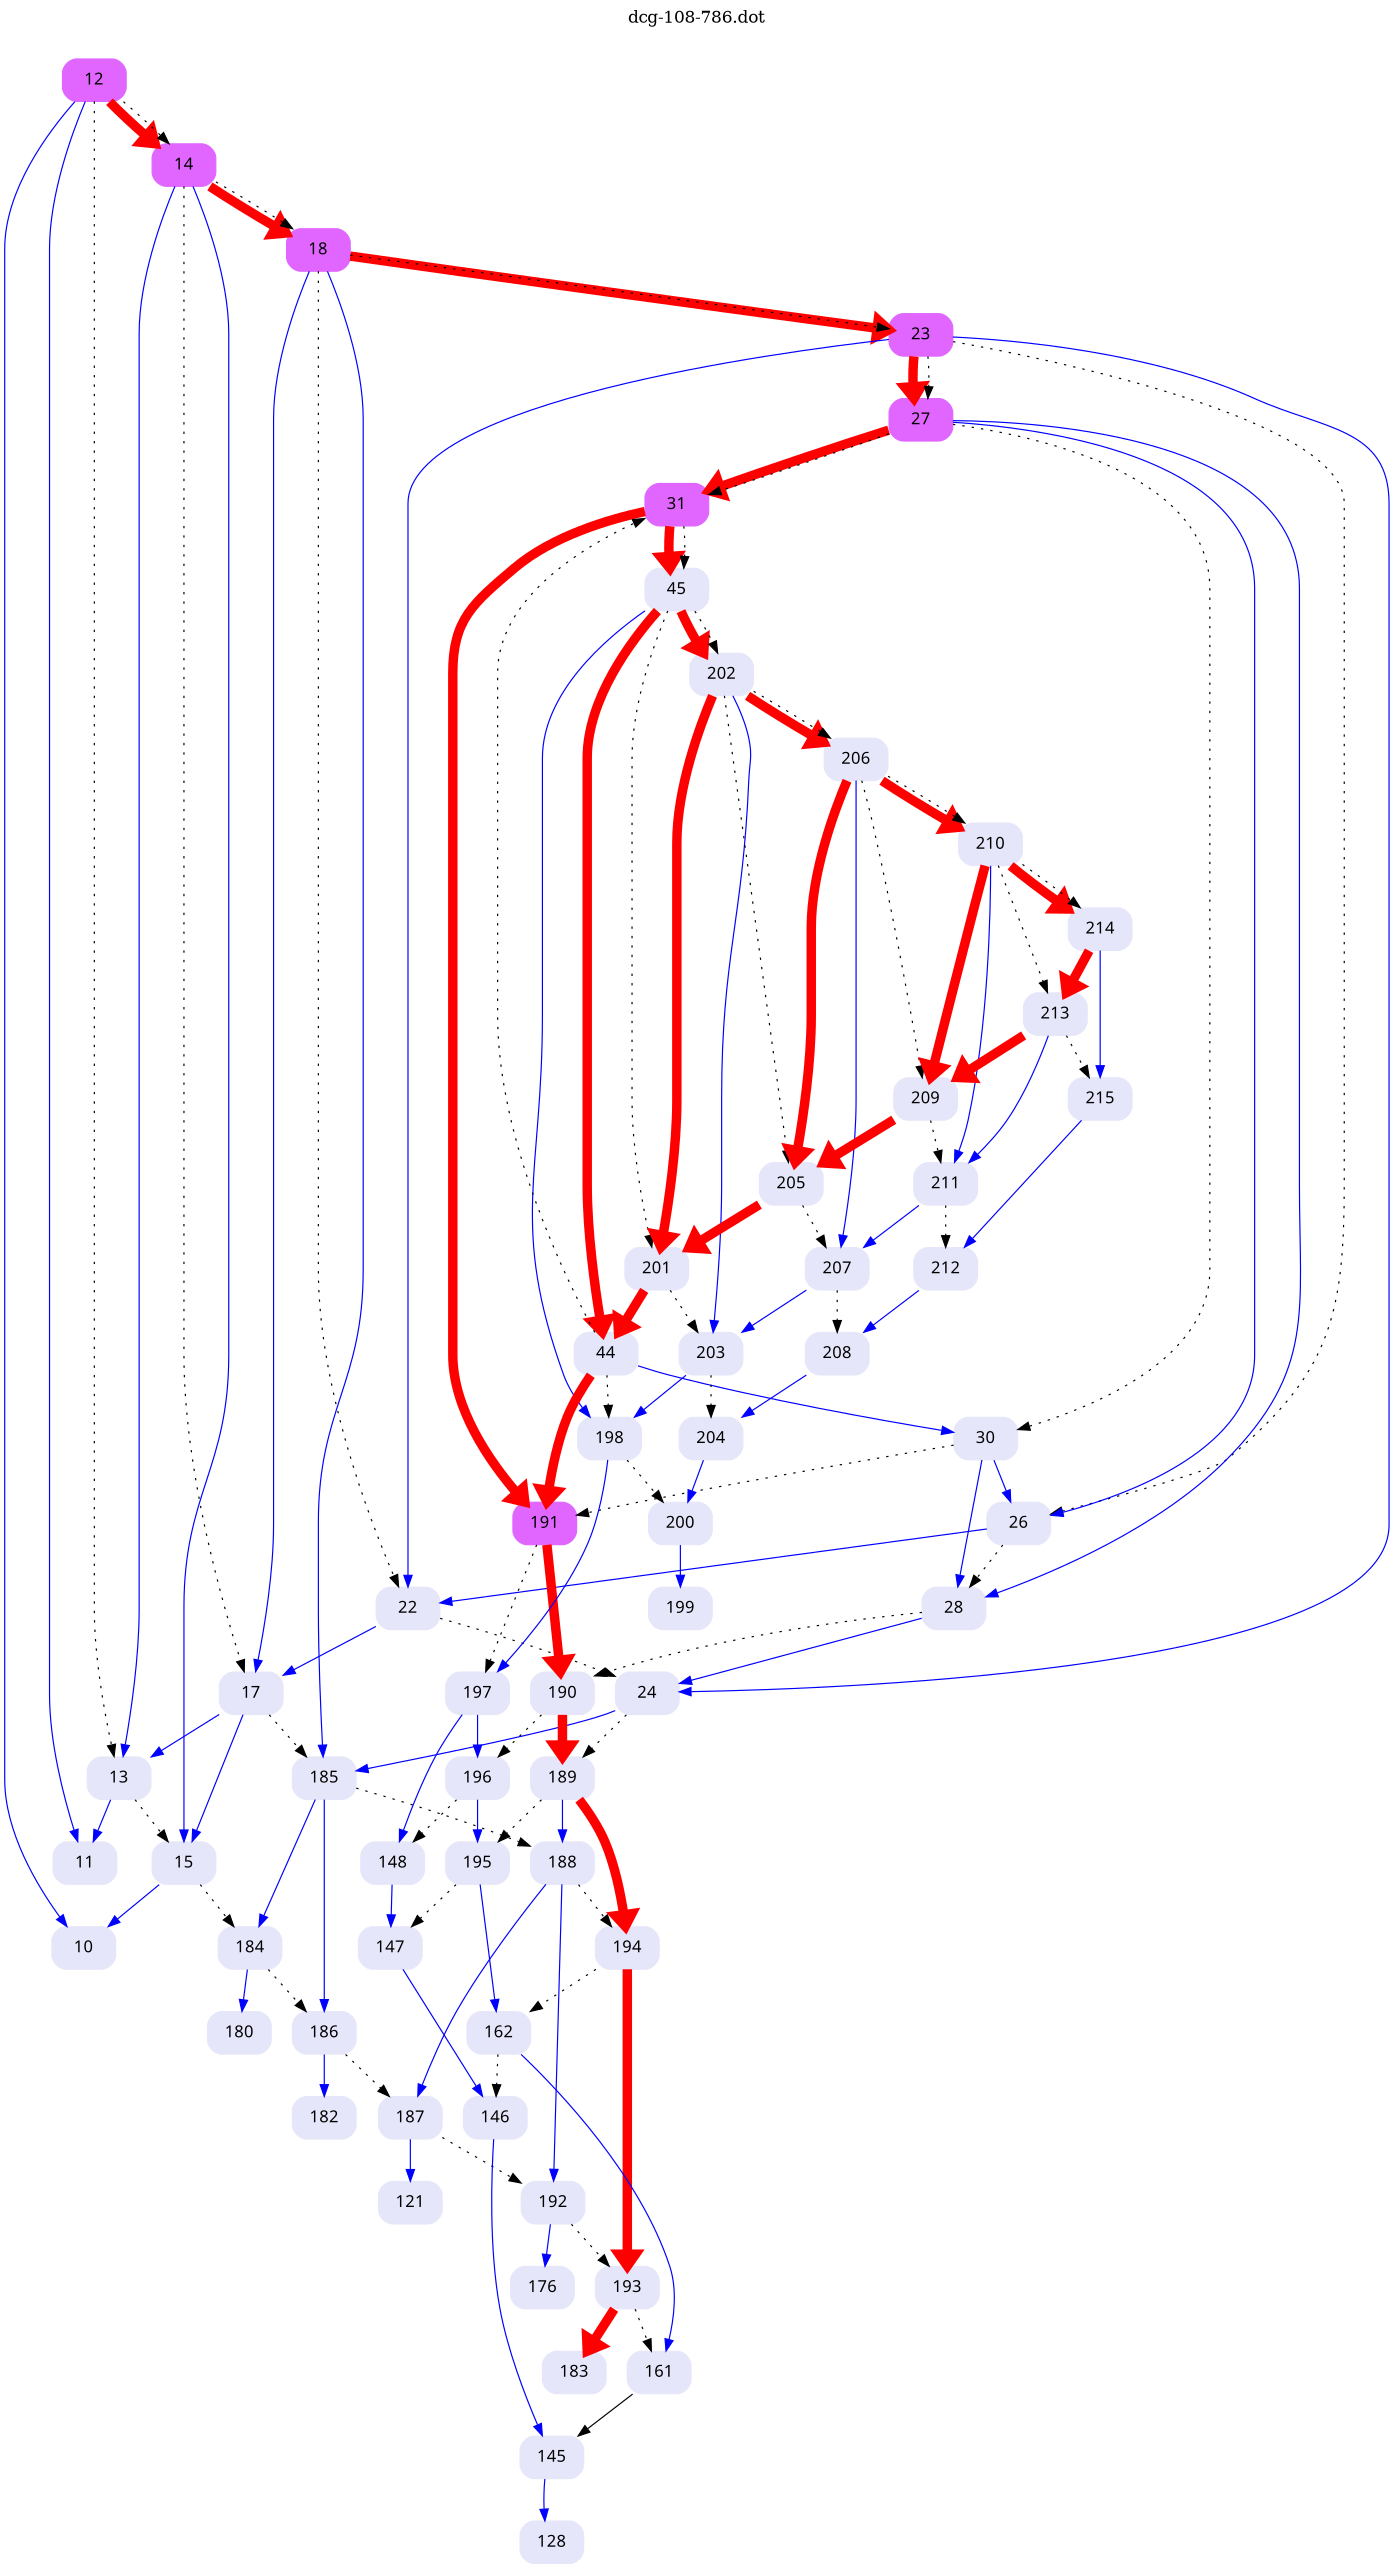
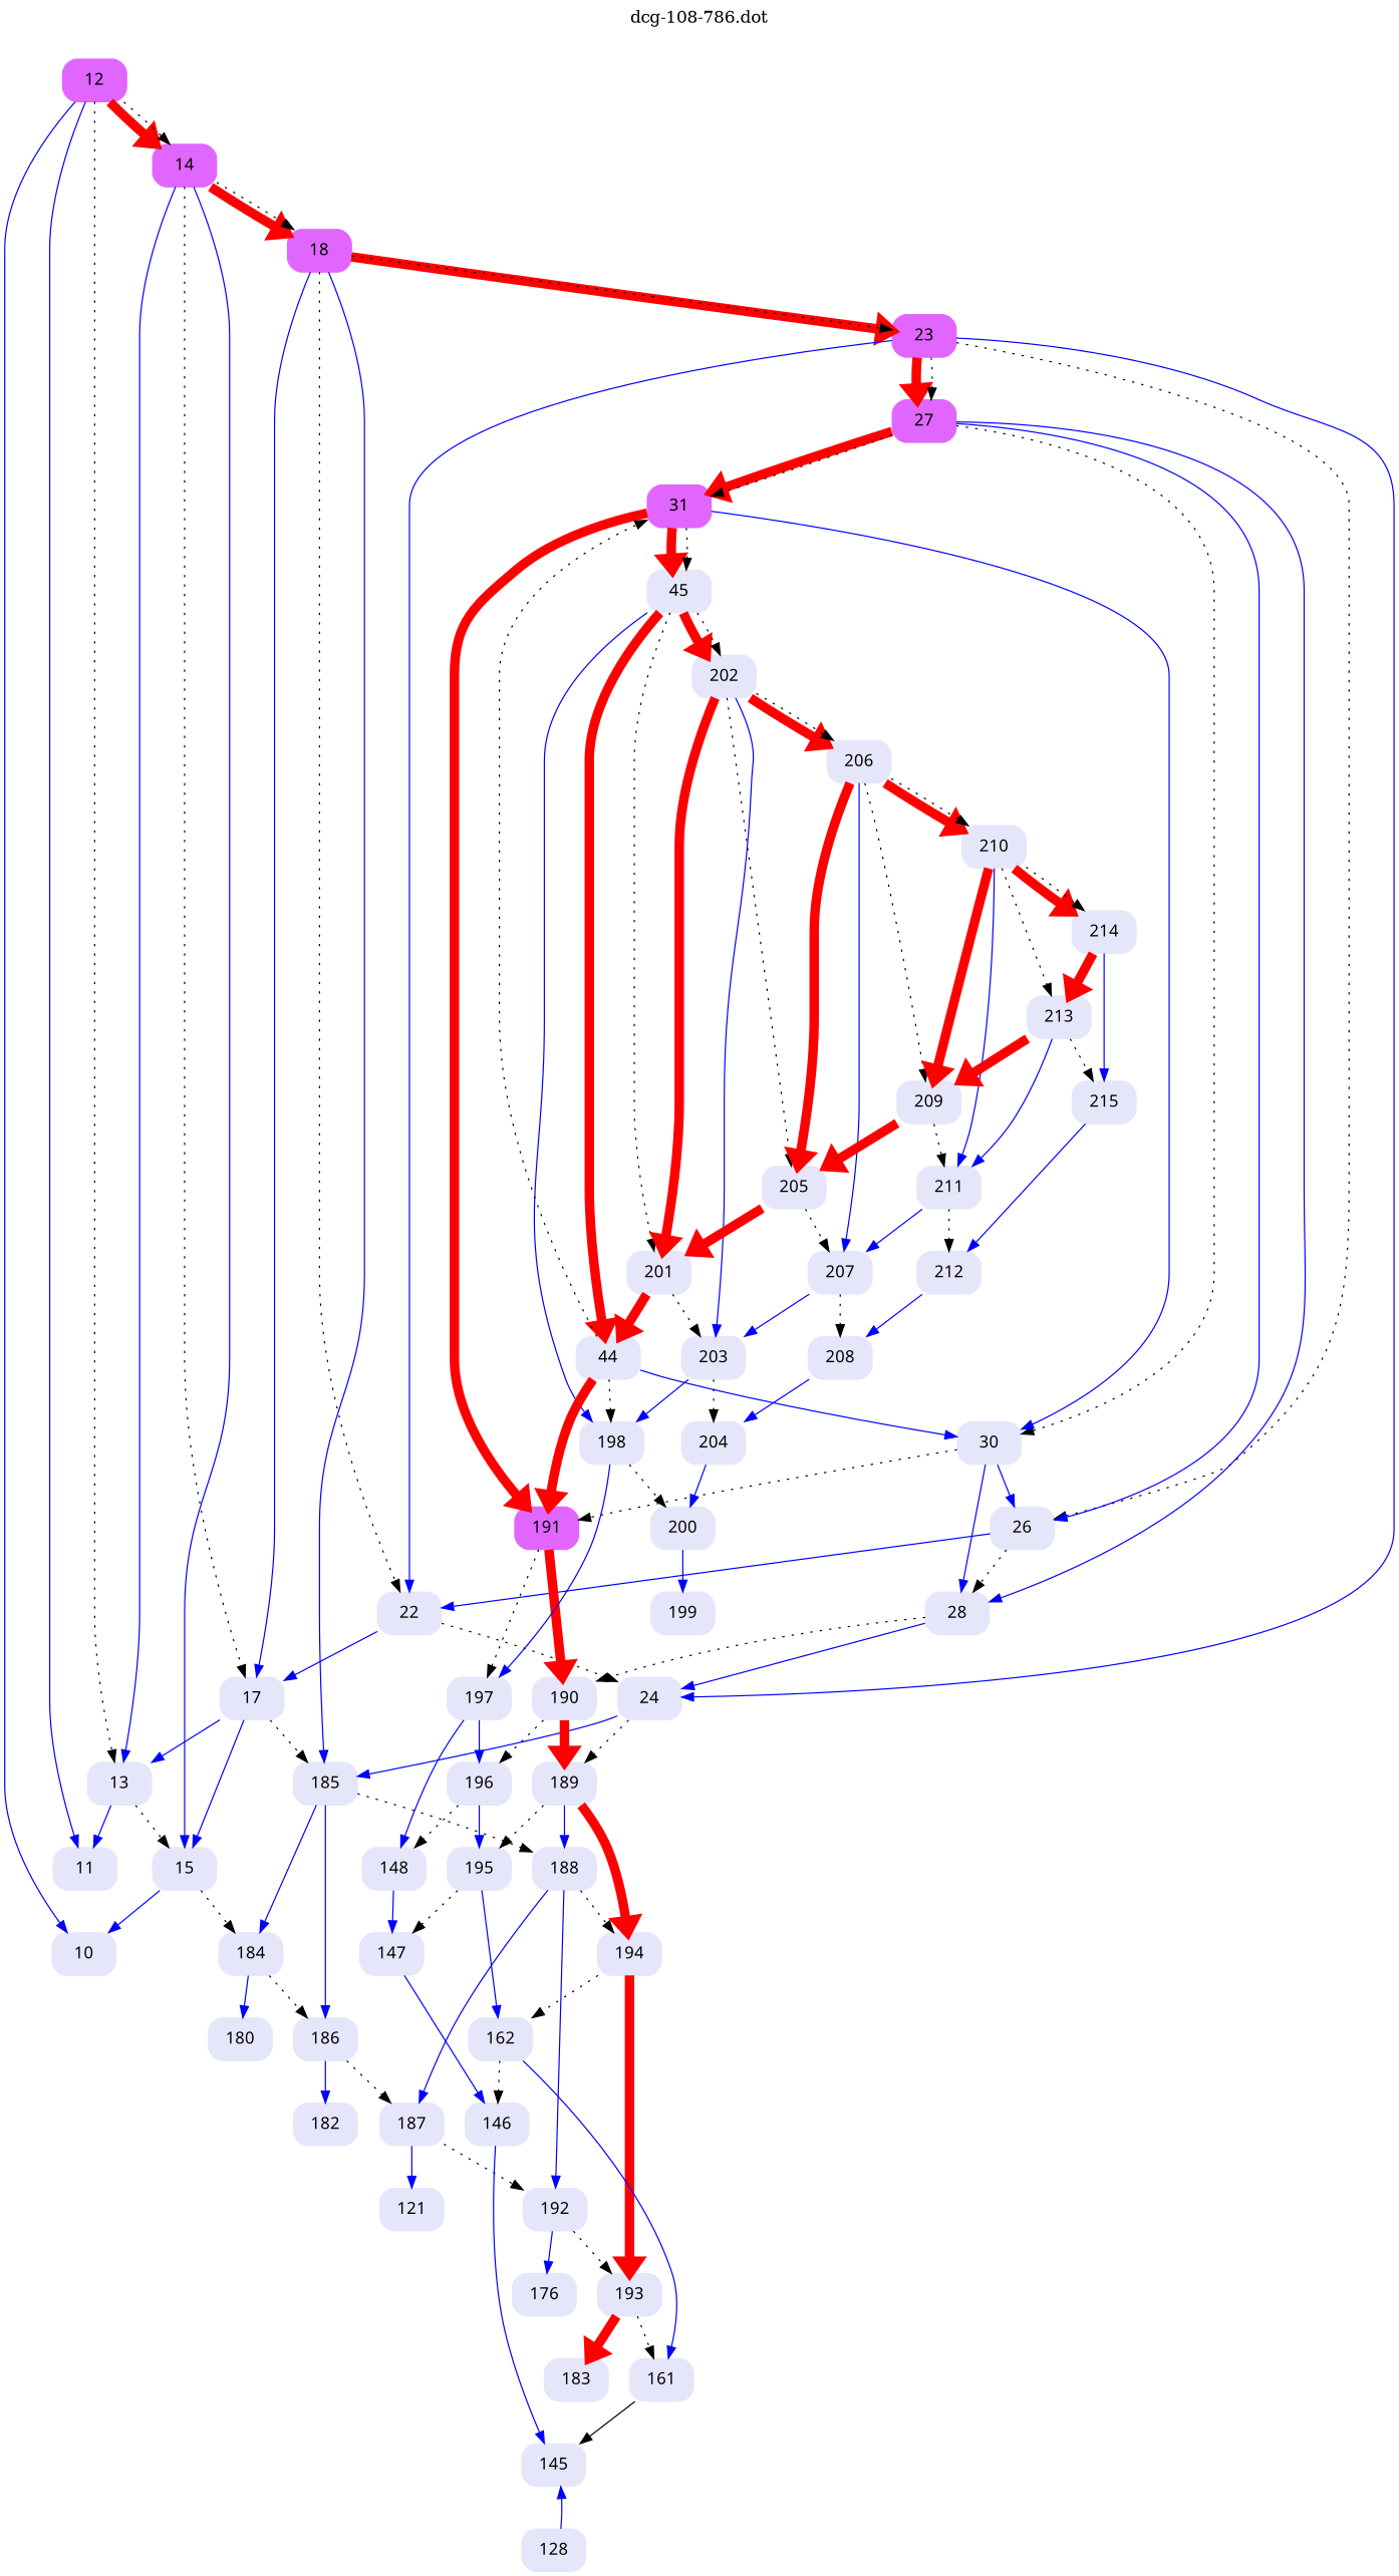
  digraph {
    label="dcg-108-786.dot"
    labelloc=t
    node [color=lavender fontname="sans-serif" shape=box style="rounded,filled"]
    edge [color=blue penwidth=1]
    n1 [color=mediumorchid1 label=12]
    n2 [label=11]
    n3 [label=10]
    n4 [color=mediumorchid1 label=14]
    n5 [label=13]
    n6 [label=15]
    n7 [color=mediumorchid1 label=18]
    n8 [label=17]
    n9 [label=184]
    n10 [label=185]
    n11 [color=mediumorchid1 label=23]
    n12 [label=22]
    n13 [label=186]
    n14 [label=180]
    n15 [label=188]
    n16 [label=24]
    n17 [color=mediumorchid1 label=27]
    n18 [label=26]
    n19 [label=194]
    n20 [label=187]
    n21 [label=192]
    n22 [label=182]
    n23 [label=189]
    n24 [label=28]
    n25 [color=mediumorchid1 label=31]
    n26 [label=30]
    n27 [label=195]
    n28 [label=190]
    n29 [color=mediumorchid1 label=191]
    n30 [label=45]
    n31 [label=196]
    n32 [label=197]
    n33 [label=44]
    n34 [label=198]
    n35 [label=202]
    n36 [label=201]
    n37 [label=148]
    n38 [label=200]
    n39 [label=203]
    n40 [label=206]
    n41 [label=205]
    n42 [label=199]
    n43 [label=204]
    n44 [label=207]
    n45 [label=210]
    n46 [label=209]
    n47 [label=208]
    n48 [label=211]
    n49 [label=214]
    n50 [label=213]
    n51 [label=212]
    n52 [label=215]
    n53 [label=147]
    n54 [label=162]
    n55 [label=146]
    n56 [label=145]
    n57 [label=128]
    n58 [label=161]
    n59 [label=193]
    n60 [label=121]
    n61 [label=176]
    n62 [label=183]
    n1 -> n2
    n1 -> n3
    n1 -> n4 [color=red penwidth=8]
    n1 -> n4 [style=dotted color="" penwidth=""]
    n1 -> n5 [style=dotted color="" penwidth=""]
    n4 -> n5
    n4 -> n6
    n4 -> n7 [color=red penwidth=8]
    n4 -> n7 [style=dotted color="" penwidth=""]
    n4 -> n8 [style=dotted color="" penwidth=""]
    n5 -> n2
    n5 -> n6 [style=dotted color="" penwidth=""]
    n6 -> n3
    n6 -> n9 [style=dotted color="" penwidth=""]
    n7 -> n8
    n7 -> n10
    n7 -> n11 [color=red penwidth=8]
    n7 -> n11 [style=dotted color="" penwidth=""]
    n7 -> n12 [style=dotted color="" penwidth=""]
    n8 -> n5
    n8 -> n6
    n8 -> n10 [style=dotted color="" penwidth=""]
    n9 -> n13 [style=dotted color="" penwidth=""]
    n9 -> n14
    n10 -> n9
    n10 -> n13
    n10 -> n15 [style=dotted color="" penwidth=""]
    n11 -> n12
    n11 -> n16
    n11 -> n17 [color=red penwidth=8]
    n11 -> n17 [style=dotted color="" penwidth=""]
    n11 -> n18 [style=dotted color="" penwidth=""]
    n12 -> n8
    n12 -> n16 [style=dotted color="" penwidth=""]
    n13 -> n20 [style=dotted color="" penwidth=""]
    n13 -> n22
    n15 -> n19 [style=dotted color="" penwidth=""]
    n15 -> n20
    n15 -> n21
    n16 -> n10
    n16 -> n23 [style=dotted color="" penwidth=""]
    n17 -> n18
    n17 -> n24
    n17 -> n25 [color=red penwidth=8]
    n17 -> n25 [style=dotted color="" penwidth=""]
    n17 -> n26 [style=dotted color="" penwidth=""]
    n18 -> n12
    n18 -> n24 [style=dotted color="" penwidth=""]
    n19 -> n54 [style=dotted color="" penwidth=""]
    n19 -> n59 [color=red penwidth=8]
    n20 -> n21 [style=dotted color="" penwidth=""]
    n20 -> n60
    n21 -> n59 [style=dotted color="" penwidth=""]
    n21 -> n61
    n23 -> n15
    n23 -> n19 [color=red penwidth=8]
    n23 -> n27 [style=dotted color="" penwidth=""]
    n24 -> n16
    n24 -> n28 [style=dotted color="" penwidth=""]
+   n25 -> n26
    n25 -> n29 [color=red penwidth=8]
    n25 -> n30 [color=red penwidth=8]
    n25 -> n30 [style=dotted color="" penwidth=""]
    n26 -> n18
    n26 -> n24
    n26 -> n29 [style=dotted color="" penwidth=""]
    n27 -> n53 [style=dotted color="" penwidth=""]
    n27 -> n54
    n28 -> n23 [color=red penwidth=8]
    n28 -> n31 [style=dotted color="" penwidth=""]
    n29 -> n28 [color=red penwidth=8]
    n29 -> n32 [style=dotted color="" penwidth=""]
    n30 -> n33 [color=red penwidth=8]
    n30 -> n34
    n30 -> n35 [color=red penwidth=8]
    n30 -> n35 [style=dotted color="" penwidth=""]
    n30 -> n36 [style=dotted color="" penwidth=""]
    n31 -> n27
    n31 -> n37 [style=dotted color="" penwidth=""]
    n32 -> n31
    n32 -> n37
    n33 -> n25 [style=dotted color="" penwidth=""]
    n33 -> n26
    n33 -> n29 [color=red penwidth=8]
    n33 -> n34 [style=dotted color="" penwidth=""]
    n34 -> n32
    n34 -> n38 [style=dotted color="" penwidth=""]
    n35 -> n36 [color=red penwidth=8]
    n35 -> n39
    n35 -> n40 [color=red penwidth=8]
    n35 -> n40 [style=dotted color="" penwidth=""]
    n35 -> n41 [style=dotted color="" penwidth=""]
    n36 -> n33 [color=red penwidth=8]
    n36 -> n39 [style=dotted color="" penwidth=""]
    n37 -> n53
    n38 -> n42
    n39 -> n34
    n39 -> n43 [style=dotted color="" penwidth=""]
    n40 -> n41 [color=red penwidth=8]
    n40 -> n44
    n40 -> n45 [color=red penwidth=8]
    n40 -> n45 [style=dotted color="" penwidth=""]
    n40 -> n46 [style=dotted color="" penwidth=""]
    n41 -> n36 [color=red penwidth=8]
    n41 -> n44 [style=dotted color="" penwidth=""]
    n43 -> n38
    n44 -> n39
    n44 -> n47 [style=dotted color="" penwidth=""]
    n45 -> n46 [color=red penwidth=8]
    n45 -> n48
    n45 -> n49 [color=red penwidth=8]
    n45 -> n49 [style=dotted color="" penwidth=""]
    n45 -> n50 [style=dotted color="" penwidth=""]
    n46 -> n41 [color=red penwidth=8]
    n46 -> n48 [style=dotted color="" penwidth=""]
    n47 -> n43
    n48 -> n44
    n48 -> n51 [style=dotted color="" penwidth=""]
    n49 -> n50 [color=red penwidth=8]
    n49 -> n52
    n50 -> n46 [color=red penwidth=8]
    n50 -> n48
    n50 -> n52 [style=dotted color="" penwidth=""]
    n51 -> n47
    n52 -> n51
    n53 -> n55
    n54 -> n55 [style=dotted color="" penwidth=""]
    n54 -> n58
    n55 -> n56
-   n56 -> n57
+   n57 -> n56
    n58 -> n56 [style=solid color="" penwidth=""]
    n59 -> n58 [style=dotted color="" penwidth=""]
    n59 -> n62 [color=red penwidth=8]
  }
